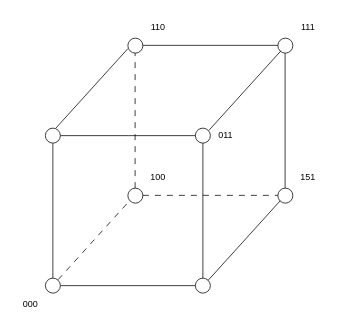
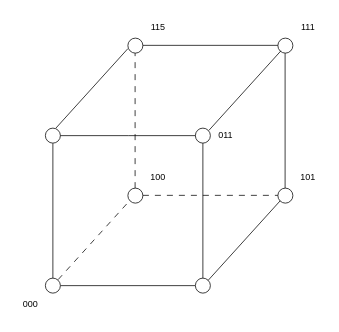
  <mxCell id="0" />
  <mxCell id="1" parent="0" />
  <mxCell id="2" style="edgeStyle=orthogonalEdgeStyle;rounded=0;orthogonalLoop=1;jettySize=auto;html=1;entryX=0;entryY=0.5;entryDx=0;entryDy=0;endArrow=none;startFill=0;" edge="1" parent="1" source="3" target="4"><mxGeometry relative="1" as="geometry" /></mxCell>
  <mxCell id="3" value="" style="ellipse;whiteSpace=wrap;html=1;aspect=fixed;" vertex="1" parent="1"><mxGeometry x="60" y="370" width="20" height="20" as="geometry" /></mxCell>
  <mxCell id="4" value="" style="ellipse;whiteSpace=wrap;html=1;aspect=fixed;" vertex="1" parent="1"><mxGeometry x="260" y="370" width="20" height="20" as="geometry" /></mxCell>
  <mxCell id="5" style="edgeStyle=orthogonalEdgeStyle;rounded=0;orthogonalLoop=1;jettySize=auto;html=1;entryX=0.5;entryY=0;entryDx=0;entryDy=0;endArrow=none;startFill=0;" edge="1" parent="1" source="6" target="3"><mxGeometry relative="1" as="geometry" /></mxCell>
  <mxCell id="6" value="" style="ellipse;whiteSpace=wrap;html=1;aspect=fixed;" vertex="1" parent="1"><mxGeometry x="60" y="170" width="20" height="20" as="geometry" /></mxCell>
  <mxCell id="7" value="" style="ellipse;whiteSpace=wrap;html=1;aspect=fixed;" vertex="1" parent="1"><mxGeometry x="260" y="170" width="20" height="20" as="geometry" /></mxCell>
  <mxCell id="8" value="" style="ellipse;whiteSpace=wrap;html=1;aspect=fixed;" vertex="1" parent="1"><mxGeometry x="170" y="250" width="20" height="20" as="geometry" /></mxCell>
  <mxCell id="9" value="" style="ellipse;whiteSpace=wrap;html=1;aspect=fixed;" vertex="1" parent="1"><mxGeometry x="370" y="250" width="20" height="20" as="geometry" /></mxCell>
  <mxCell id="10" value="" style="ellipse;whiteSpace=wrap;html=1;aspect=fixed;" vertex="1" parent="1"><mxGeometry x="170" y="50" width="20" height="20" as="geometry" /></mxCell>
  <mxCell id="11" value="" style="ellipse;whiteSpace=wrap;html=1;aspect=fixed;" vertex="1" parent="1"><mxGeometry x="370" y="50" width="20" height="20" as="geometry" /></mxCell>
  <mxCell id="12" value="" style="endArrow=none;html=1;rounded=0;exitX=1;exitY=0;exitDx=0;exitDy=0;entryX=0;entryY=1;entryDx=0;entryDy=0;" edge="1" parent="1" source="4" target="9"><mxGeometry width="50" height="50" relative="1" as="geometry"><mxPoint x="250" y="270" as="sourcePoint" /><mxPoint x="300" y="220" as="targetPoint" /></mxGeometry></mxCell>
  <mxCell id="13" value="" style="endArrow=none;html=1;rounded=0;exitX=0.5;exitY=0;exitDx=0;exitDy=0;entryX=0.5;entryY=1;entryDx=0;entryDy=0;" edge="1" parent="1" source="4" target="7"><mxGeometry width="50" height="50" relative="1" as="geometry"><mxPoint x="287" y="383" as="sourcePoint" /><mxPoint x="383" y="277" as="targetPoint" /></mxGeometry></mxCell>
  <mxCell id="14" style="edgeStyle=orthogonalEdgeStyle;rounded=0;orthogonalLoop=1;jettySize=auto;html=1;endArrow=none;startFill=0;exitX=0;exitY=0.5;exitDx=0;exitDy=0;" edge="1" parent="1" source="7"><mxGeometry relative="1" as="geometry"><mxPoint x="80" y="200" as="sourcePoint" /><mxPoint x="80" y="180" as="targetPoint" /></mxGeometry></mxCell>
  <mxCell id="15" value="" style="endArrow=none;html=1;rounded=0;exitX=1;exitY=0;exitDx=0;exitDy=0;entryX=0;entryY=1;entryDx=0;entryDy=0;" edge="1" parent="1"><mxGeometry width="50" height="50" relative="1" as="geometry"><mxPoint x="74" y="170" as="sourcePoint" /><mxPoint x="170" y="64" as="targetPoint" /></mxGeometry></mxCell>
  <mxCell id="16" value="" style="endArrow=none;html=1;rounded=0;exitX=1;exitY=0;exitDx=0;exitDy=0;entryX=0;entryY=1;entryDx=0;entryDy=0;" edge="1" parent="1"><mxGeometry width="50" height="50" relative="1" as="geometry"><mxPoint x="278" y="173" as="sourcePoint" /><mxPoint x="374" y="67" as="targetPoint" /></mxGeometry></mxCell>
  <mxCell id="17" style="edgeStyle=orthogonalEdgeStyle;rounded=0;orthogonalLoop=1;jettySize=auto;html=1;endArrow=none;startFill=0;exitX=0;exitY=0.5;exitDx=0;exitDy=0;" edge="1" parent="1"><mxGeometry relative="1" as="geometry"><mxPoint x="370" y="59.64" as="sourcePoint" /><mxPoint x="190" y="59.64" as="targetPoint" /></mxGeometry></mxCell>
  <mxCell id="18" value="" style="endArrow=none;html=1;rounded=0;exitX=0.5;exitY=0;exitDx=0;exitDy=0;entryX=0.5;entryY=1;entryDx=0;entryDy=0;" edge="1" parent="1"><mxGeometry width="50" height="50" relative="1" as="geometry"><mxPoint x="379.64" y="250" as="sourcePoint" /><mxPoint x="379.64" y="70" as="targetPoint" /></mxGeometry></mxCell>
  <mxCell id="19" value="" style="endArrow=none;html=1;rounded=0;exitX=0.5;exitY=0;exitDx=0;exitDy=0;entryX=0.5;entryY=1;entryDx=0;entryDy=0;dashed=1;dashPattern=8 8;" edge="1" parent="1"><mxGeometry width="50" height="50" relative="1" as="geometry"><mxPoint x="179.64" y="250" as="sourcePoint" /><mxPoint x="179.64" y="70" as="targetPoint" /></mxGeometry></mxCell>
  <mxCell id="20" style="edgeStyle=orthogonalEdgeStyle;rounded=0;orthogonalLoop=1;jettySize=auto;html=1;entryX=0;entryY=0.5;entryDx=0;entryDy=0;endArrow=none;startFill=0;dashed=1;dashPattern=8 8;" edge="1" parent="1"><mxGeometry relative="1" as="geometry"><mxPoint x="190" y="259.64" as="sourcePoint" /><mxPoint x="370" y="259.64" as="targetPoint" /></mxGeometry></mxCell>
  <mxCell id="21" value="" style="endArrow=none;html=1;rounded=0;exitX=1;exitY=0;exitDx=0;exitDy=0;entryX=0;entryY=1;entryDx=0;entryDy=0;dashed=1;dashPattern=8 8;" edge="1" parent="1"><mxGeometry width="50" height="50" relative="1" as="geometry"><mxPoint x="77" y="372" as="sourcePoint" /><mxPoint x="173" y="266" as="targetPoint" /></mxGeometry></mxCell>
  <mxCell id="22" value="000" style="text;html=1;align=center;verticalAlign=middle;resizable=0;points=[];autosize=1;strokeColor=none;fillColor=none;" vertex="1" parent="1"><mxGeometry x="20" y="390" width="40" height="30" as="geometry" /></mxCell>
- <mxCell id="23" value="151" style="text;html=1;align=center;verticalAlign=middle;resizable=0;points=[];autosize=1;strokeColor=none;fillColor=none;" vertex="1" parent="1"><mxGeometry x="390" y="220" width="40" height="30" as="geometry" /></mxCell>
+ <mxCell id="23" value="101" style="text;html=1;align=center;verticalAlign=middle;resizable=0;points=[];autosize=1;strokeColor=none;fillColor=none;" vertex="1" parent="1"><mxGeometry x="390" y="220" width="40" height="30" as="geometry" /></mxCell>
  <mxCell id="24" value="111" style="text;html=1;align=center;verticalAlign=middle;resizable=0;points=[];autosize=1;strokeColor=none;fillColor=none;" vertex="1" parent="1"><mxGeometry x="390" y="20" width="40" height="30" as="geometry" /></mxCell>
- <mxCell id="25" value="110" style="text;html=1;align=center;verticalAlign=middle;resizable=0;points=[];autosize=1;strokeColor=none;fillColor=none;" vertex="1" parent="1"><mxGeometry x="190" y="20" width="40" height="30" as="geometry" /></mxCell>
+ <mxCell id="25" value="115" style="text;html=1;align=center;verticalAlign=middle;resizable=0;points=[];autosize=1;strokeColor=none;fillColor=none;" vertex="1" parent="1"><mxGeometry x="190" y="20" width="40" height="30" as="geometry" /></mxCell>
  <mxCell id="26" value="100" style="text;html=1;align=center;verticalAlign=middle;resizable=0;points=[];autosize=1;strokeColor=none;fillColor=none;" vertex="1" parent="1"><mxGeometry x="190" y="220" width="40" height="30" as="geometry" /></mxCell>
  <mxCell id="27" value="011" style="text;html=1;align=center;verticalAlign=middle;resizable=0;points=[];autosize=1;strokeColor=none;fillColor=none;" vertex="1" parent="1"><mxGeometry x="280" y="165" width="40" height="30" as="geometry" /></mxCell>
